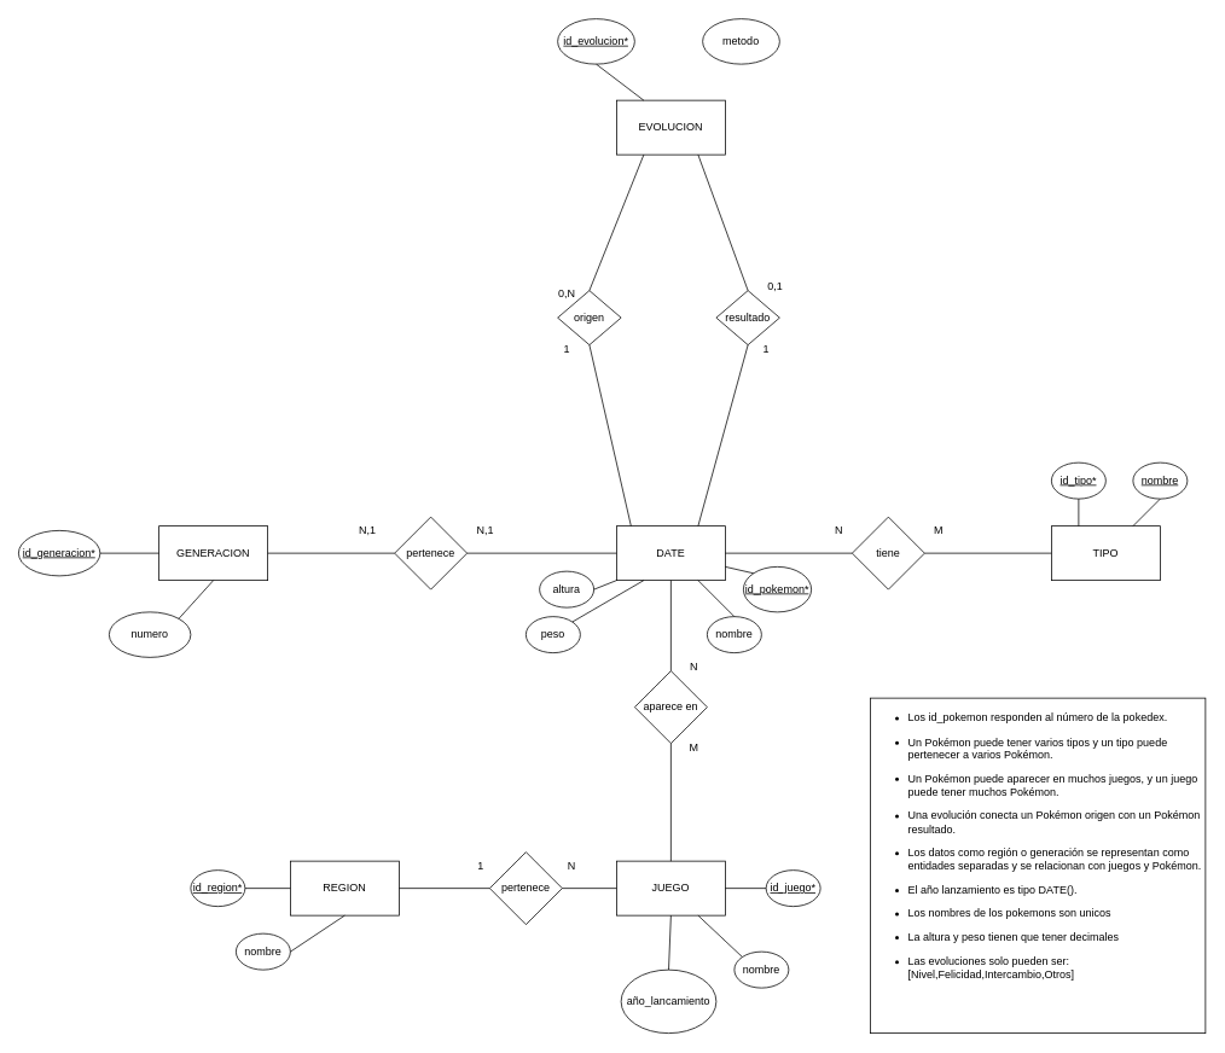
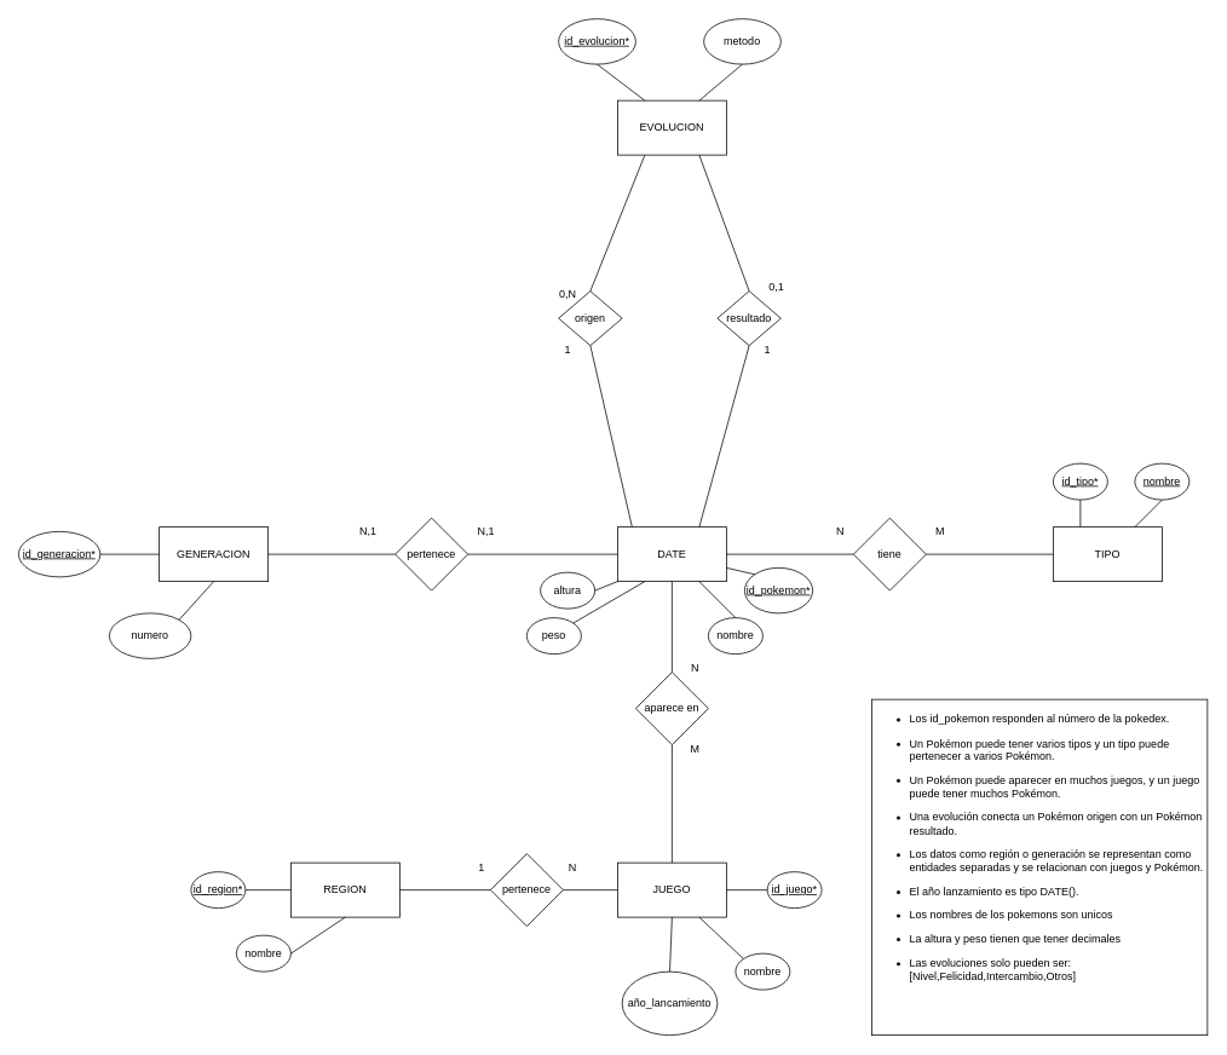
  <mxCell id="0" />
  <mxCell id="1" parent="0" />
  <mxCell id="2" value="DATE" style="rounded=0;whiteSpace=wrap;html=1;" parent="1" vertex="1"><mxGeometry x="680" y="580" width="120" height="60" as="geometry" /></mxCell>
  <mxCell id="3" value="TIPO" style="rounded=0;whiteSpace=wrap;html=1;" parent="1" vertex="1"><mxGeometry x="1160" y="580" width="120" height="60" as="geometry" /></mxCell>
  <mxCell id="4" value="JUEGO" style="rounded=0;whiteSpace=wrap;html=1;" parent="1" vertex="1"><mxGeometry x="680" y="950" width="120" height="60" as="geometry" /></mxCell>
  <mxCell id="5" value="REGION" style="rounded=0;whiteSpace=wrap;html=1;" parent="1" vertex="1"><mxGeometry x="320" y="950" width="120" height="60" as="geometry" /></mxCell>
  <mxCell id="6" value="GENERACION" style="rounded=0;whiteSpace=wrap;html=1;" parent="1" vertex="1"><mxGeometry x="175" y="580" width="120" height="60" as="geometry" /></mxCell>
  <mxCell id="7" value="EVOLUCION" style="rounded=0;whiteSpace=wrap;html=1;" parent="1" vertex="1"><mxGeometry x="680" y="110" width="120" height="60" as="geometry" /></mxCell>
  <mxCell id="8" value="tiene" style="rhombus;whiteSpace=wrap;html=1;" parent="1" vertex="1"><mxGeometry x="940" y="570" width="80" height="80" as="geometry" /></mxCell>
  <mxCell id="9" value="" style="endArrow=none;html=1;rounded=0;exitX=1;exitY=0.5;exitDx=0;exitDy=0;entryX=0;entryY=0.5;entryDx=0;entryDy=0;" parent="1" source="2" target="8" edge="1"><mxGeometry width="50" height="50" relative="1" as="geometry"><mxPoint x="860" y="740" as="sourcePoint" /><mxPoint x="910" y="690" as="targetPoint" /></mxGeometry></mxCell>
  <mxCell id="10" value="" style="endArrow=none;html=1;rounded=0;entryX=0;entryY=0.5;entryDx=0;entryDy=0;exitX=1;exitY=0.5;exitDx=0;exitDy=0;" parent="1" source="8" target="3" edge="1"><mxGeometry width="50" height="50" relative="1" as="geometry"><mxPoint x="900" y="740" as="sourcePoint" /><mxPoint x="950" y="690" as="targetPoint" /></mxGeometry></mxCell>
  <mxCell id="11" value="aparece en" style="rhombus;whiteSpace=wrap;html=1;" parent="1" vertex="1"><mxGeometry x="700" y="740" width="80" height="80" as="geometry" /></mxCell>
  <mxCell id="12" value="" style="endArrow=none;html=1;rounded=0;exitX=0.5;exitY=0;exitDx=0;exitDy=0;" parent="1" source="4" target="11" edge="1"><mxGeometry width="50" height="50" relative="1" as="geometry"><mxPoint x="870" y="820" as="sourcePoint" /><mxPoint x="920" y="770" as="targetPoint" /></mxGeometry></mxCell>
  <mxCell id="13" value="" style="endArrow=none;html=1;rounded=0;entryX=0.5;entryY=1;entryDx=0;entryDy=0;exitX=0.5;exitY=0;exitDx=0;exitDy=0;" parent="1" source="11" target="2" edge="1"><mxGeometry width="50" height="50" relative="1" as="geometry"><mxPoint x="750" y="670" as="sourcePoint" /><mxPoint x="760" y="760" as="targetPoint" /></mxGeometry></mxCell>
  <mxCell id="14" value="pertenece" style="rhombus;whiteSpace=wrap;html=1;" parent="1" vertex="1"><mxGeometry x="540" y="940" width="80" height="80" as="geometry" /></mxCell>
  <mxCell id="15" value="" style="endArrow=none;html=1;rounded=0;entryX=1;entryY=0.5;entryDx=0;entryDy=0;exitX=0;exitY=0.5;exitDx=0;exitDy=0;" parent="1" source="4" target="14" edge="1"><mxGeometry width="50" height="50" relative="1" as="geometry"><mxPoint x="870" y="820" as="sourcePoint" /><mxPoint x="920" y="770" as="targetPoint" /></mxGeometry></mxCell>
  <mxCell id="16" value="" style="endArrow=none;html=1;rounded=0;entryX=1;entryY=0.5;entryDx=0;entryDy=0;exitX=0;exitY=0.5;exitDx=0;exitDy=0;" parent="1" source="14" target="5" edge="1"><mxGeometry width="50" height="50" relative="1" as="geometry"><mxPoint x="870" y="820" as="sourcePoint" /><mxPoint x="920" y="770" as="targetPoint" /></mxGeometry></mxCell>
  <mxCell id="17" value="pertenece" style="rhombus;whiteSpace=wrap;html=1;" parent="1" vertex="1"><mxGeometry x="435" y="570" width="80" height="80" as="geometry" /></mxCell>
  <mxCell id="18" value="" style="endArrow=none;html=1;rounded=0;entryX=0;entryY=0.5;entryDx=0;entryDy=0;exitX=1;exitY=0.5;exitDx=0;exitDy=0;" parent="1" source="6" target="17" edge="1"><mxGeometry width="50" height="50" relative="1" as="geometry"><mxPoint x="505" y="740" as="sourcePoint" /><mxPoint x="555" y="690" as="targetPoint" /></mxGeometry></mxCell>
  <mxCell id="19" value="" style="endArrow=none;html=1;rounded=0;entryX=0;entryY=0.5;entryDx=0;entryDy=0;exitX=1;exitY=0.5;exitDx=0;exitDy=0;" parent="1" source="17" target="2" edge="1"><mxGeometry width="50" height="50" relative="1" as="geometry"><mxPoint x="600" y="740" as="sourcePoint" /><mxPoint x="650" y="690" as="targetPoint" /></mxGeometry></mxCell>
  <mxCell id="20" value="origen" style="rhombus;whiteSpace=wrap;html=1;" parent="1" vertex="1"><mxGeometry x="615" width="70" height="60" as="geometry" y="320" /></mxCell>
  <mxCell id="21" value="resultado" style="rhombus;whiteSpace=wrap;html=1;" parent="1" vertex="1"><mxGeometry x="790" width="70" height="60" as="geometry" y="320" /></mxCell>
  <mxCell id="22" value="" style="endArrow=none;html=1;rounded=0;entryX=0.5;entryY=1;entryDx=0;entryDy=0;exitX=0.133;exitY=0;exitDx=0;exitDy=0;exitPerimeter=0;" parent="1" source="2" target="20" edge="1"><mxGeometry width="50" height="50" relative="1" as="geometry"><mxPoint x="670" y="740" as="sourcePoint" /><mxPoint x="720" y="690" as="targetPoint" /></mxGeometry></mxCell>
  <mxCell id="23" value="" style="endArrow=none;html=1;rounded=0;entryX=0.5;entryY=1;entryDx=0;entryDy=0;exitX=0.75;exitY=0;exitDx=0;exitDy=0;" parent="1" source="2" target="21" edge="1"><mxGeometry width="50" height="50" relative="1" as="geometry"><mxPoint x="670" y="740" as="sourcePoint" /><mxPoint x="720" y="690" as="targetPoint" /></mxGeometry></mxCell>
  <mxCell id="24" value="" style="endArrow=none;html=1;rounded=0;entryX=0.25;entryY=1;entryDx=0;entryDy=0;exitX=0.5;exitY=0;exitDx=0;exitDy=0;" parent="1" source="20" target="7" edge="1"><mxGeometry width="50" height="50" relative="1" as="geometry"><mxPoint x="670" y="600" as="sourcePoint" /><mxPoint x="720" y="550" as="targetPoint" /></mxGeometry></mxCell>
  <mxCell id="25" value="" style="endArrow=none;html=1;rounded=0;entryX=0.75;entryY=1;entryDx=0;entryDy=0;exitX=0.5;exitY=0;exitDx=0;exitDy=0;" parent="1" source="21" target="7" edge="1"><mxGeometry width="50" height="50" relative="1" as="geometry"><mxPoint x="670" y="600" as="sourcePoint" /><mxPoint x="720" y="550" as="targetPoint" /></mxGeometry></mxCell>
  <mxCell id="26" value="N" style="text;html=1;align=center;verticalAlign=middle;resizable=0;points=[];autosize=1;strokeColor=none;fillColor=none;" parent="1" vertex="1"><mxGeometry x="910" y="570" width="30" height="30" as="geometry" /></mxCell>
  <mxCell id="27" value="M" style="text;html=1;align=center;verticalAlign=middle;resizable=0;points=[];autosize=1;strokeColor=none;fillColor=none;" parent="1" vertex="1"><mxGeometry x="1020" y="570" width="30" height="30" as="geometry" /></mxCell>
  <mxCell id="28" value="N" style="text;html=1;align=center;verticalAlign=middle;resizable=0;points=[];autosize=1;strokeColor=none;fillColor=none;" parent="1" vertex="1"><mxGeometry x="750" y="720" width="30" height="30" as="geometry" /></mxCell>
  <mxCell id="29" value="M" style="text;html=1;align=center;verticalAlign=middle;resizable=0;points=[];autosize=1;strokeColor=none;fillColor=none;" parent="1" vertex="1"><mxGeometry x="750" y="810" width="30" height="30" as="geometry" /></mxCell>
  <mxCell id="30" value="N" style="text;html=1;align=center;verticalAlign=middle;resizable=0;points=[];autosize=1;strokeColor=none;fillColor=none;" parent="1" vertex="1"><mxGeometry x="615" y="940" width="30" height="30" as="geometry" /></mxCell>
  <mxCell id="31" value="1" style="text;html=1;align=center;verticalAlign=middle;resizable=0;points=[];autosize=1;strokeColor=none;fillColor=none;" parent="1" vertex="1"><mxGeometry x="515" y="940" width="30" height="30" as="geometry" /></mxCell>
  <mxCell id="32" value="N,1" style="text;html=1;align=center;verticalAlign=middle;resizable=0;points=[];autosize=1;strokeColor=none;fillColor=none;" parent="1" vertex="1"><mxGeometry x="515" y="570" width="40" height="30" as="geometry" /></mxCell>
  <mxCell id="33" value="N,1" style="text;html=1;align=center;verticalAlign=middle;resizable=0;points=[];autosize=1;strokeColor=none;fillColor=none;" parent="1" vertex="1"><mxGeometry x="385" y="570" width="40" height="30" as="geometry" /></mxCell>
  <mxCell id="34" value="1" style="text;html=1;align=center;verticalAlign=middle;resizable=0;points=[];autosize=1;strokeColor=none;fillColor=none;" parent="1" vertex="1"><mxGeometry x="610" y="370" width="30" height="30" as="geometry" /></mxCell>
  <mxCell id="35" value="0,N" style="text;html=1;align=center;verticalAlign=middle;resizable=0;points=[];autosize=1;strokeColor=none;fillColor=none;" parent="1" vertex="1"><mxGeometry x="605" y="308" width="40" height="30" as="geometry" /></mxCell>
  <mxCell id="36" value="0,1" style="text;html=1;align=center;verticalAlign=middle;resizable=0;points=[];autosize=1;strokeColor=none;fillColor=none;" parent="1" vertex="1"><mxGeometry x="835" y="300" width="40" height="30" as="geometry" /></mxCell>
  <mxCell id="37" value="1" style="text;html=1;align=center;verticalAlign=middle;resizable=0;points=[];autosize=1;strokeColor=none;fillColor=none;" parent="1" vertex="1"><mxGeometry x="830" y="370" width="30" height="30" as="geometry" /></mxCell>
  <mxCell id="38" value="&lt;u&gt;id_pokemon*&lt;/u&gt;" style="ellipse;whiteSpace=wrap;html=1;" parent="1" vertex="1"><mxGeometry x="820" y="625" width="75" height="50" as="geometry" /></mxCell>
  <mxCell id="39" value="nombre" style="ellipse;whiteSpace=wrap;html=1;" parent="1" vertex="1"><mxGeometry x="780" y="680" width="60" height="40" as="geometry" /></mxCell>
  <mxCell id="40" value="altura" style="ellipse;whiteSpace=wrap;html=1;" parent="1" vertex="1"><mxGeometry x="595" y="630" width="60" height="40" as="geometry" /></mxCell>
  <mxCell id="41" value="peso" style="ellipse;whiteSpace=wrap;html=1;" parent="1" vertex="1"><mxGeometry x="580" y="680" width="60" height="40" as="geometry" /></mxCell>
  <mxCell id="42" value="" style="endArrow=none;html=1;rounded=0;entryX=0;entryY=1;entryDx=0;entryDy=0;exitX=1;exitY=0.5;exitDx=0;exitDy=0;" parent="1" source="40" target="2" edge="1"><mxGeometry width="50" height="50" relative="1" as="geometry"><mxPoint x="620" y="500" as="sourcePoint" /><mxPoint x="670" y="450" as="targetPoint" /></mxGeometry></mxCell>
  <mxCell id="43" value="" style="endArrow=none;html=1;rounded=0;entryX=0.25;entryY=1;entryDx=0;entryDy=0;exitX=1;exitY=0;exitDx=0;exitDy=0;" parent="1" source="41" target="2" edge="1"><mxGeometry width="50" height="50" relative="1" as="geometry"><mxPoint x="620" y="500" as="sourcePoint" /><mxPoint x="670" y="450" as="targetPoint" /></mxGeometry></mxCell>
  <mxCell id="44" value="" style="endArrow=none;html=1;rounded=0;entryX=0.5;entryY=0;entryDx=0;entryDy=0;exitX=0.75;exitY=1;exitDx=0;exitDy=0;" parent="1" source="2" target="39" edge="1"><mxGeometry width="50" height="50" relative="1" as="geometry"><mxPoint x="620" y="500" as="sourcePoint" /><mxPoint x="670" y="450" as="targetPoint" /></mxGeometry></mxCell>
  <mxCell id="45" value="" style="endArrow=none;html=1;rounded=0;entryX=0;entryY=0;entryDx=0;entryDy=0;exitX=1;exitY=0.75;exitDx=0;exitDy=0;" parent="1" source="2" target="38" edge="1"><mxGeometry width="50" height="50" relative="1" as="geometry"><mxPoint x="620" y="500" as="sourcePoint" /><mxPoint x="670" y="450" as="targetPoint" /></mxGeometry></mxCell>
  <mxCell id="46" value="&lt;u&gt;id_tipo*&lt;/u&gt;" style="ellipse;whiteSpace=wrap;html=1;" parent="1" vertex="1"><mxGeometry x="1160" y="510" width="60" height="40" as="geometry" /></mxCell>
  <mxCell id="47" value="&lt;u&gt;nombre&lt;/u&gt;" style="ellipse;whiteSpace=wrap;html=1;" parent="1" vertex="1"><mxGeometry x="1250" y="510" width="60" height="40" as="geometry" /></mxCell>
  <mxCell id="48" value="" style="endArrow=none;html=1;rounded=0;entryX=0.5;entryY=1;entryDx=0;entryDy=0;exitX=0.25;exitY=0;exitDx=0;exitDy=0;" parent="1" source="3" target="46" edge="1"><mxGeometry width="50" height="50" relative="1" as="geometry"><mxPoint x="1060" y="600" as="sourcePoint" /><mxPoint x="1110" y="550" as="targetPoint" /></mxGeometry></mxCell>
  <mxCell id="49" value="" style="endArrow=none;html=1;rounded=0;entryX=0.5;entryY=1;entryDx=0;entryDy=0;exitX=0.75;exitY=0;exitDx=0;exitDy=0;" parent="1" source="3" target="47" edge="1"><mxGeometry width="50" height="50" relative="1" as="geometry"><mxPoint x="1060" y="600" as="sourcePoint" /><mxPoint x="1110" y="550" as="targetPoint" /></mxGeometry></mxCell>
  <mxCell id="50" value="&lt;u&gt;id_juego*&lt;/u&gt;" style="ellipse;whiteSpace=wrap;html=1;" parent="1" vertex="1"><mxGeometry x="845" y="960" width="60" height="40" as="geometry" /></mxCell>
  <mxCell id="51" value="nombre" style="ellipse;whiteSpace=wrap;html=1;" parent="1" vertex="1"><mxGeometry x="810" y="1050" width="60" height="40" as="geometry" /></mxCell>
  <mxCell id="52" value="año_lancamiento" style="ellipse;whiteSpace=wrap;html=1;" parent="1" vertex="1"><mxGeometry x="685" y="1070" width="105" height="70" as="geometry" /></mxCell>
  <mxCell id="53" value="" style="endArrow=none;html=1;rounded=0;entryX=0;entryY=0.5;entryDx=0;entryDy=0;exitX=1;exitY=0.5;exitDx=0;exitDy=0;" parent="1" source="4" target="50" edge="1"><mxGeometry width="50" height="50" relative="1" as="geometry"><mxPoint x="750" y="900" as="sourcePoint" /><mxPoint x="800" y="850" as="targetPoint" /></mxGeometry></mxCell>
  <mxCell id="54" value="" style="endArrow=none;html=1;rounded=0;entryX=0;entryY=0;entryDx=0;entryDy=0;exitX=0.75;exitY=1;exitDx=0;exitDy=0;" parent="1" source="4" target="51" edge="1"><mxGeometry width="50" height="50" relative="1" as="geometry"><mxPoint x="750" y="900" as="sourcePoint" /><mxPoint x="800" y="850" as="targetPoint" /></mxGeometry></mxCell>
  <mxCell id="55" value="" style="endArrow=none;html=1;rounded=0;entryX=0.5;entryY=0;entryDx=0;entryDy=0;exitX=0.5;exitY=1;exitDx=0;exitDy=0;" parent="1" source="4" target="52" edge="1"><mxGeometry width="50" height="50" relative="1" as="geometry"><mxPoint x="750" y="900" as="sourcePoint" /><mxPoint x="800" y="850" as="targetPoint" /></mxGeometry></mxCell>
  <mxCell id="56" value="&lt;u&gt;id_region*&lt;/u&gt;" style="ellipse;whiteSpace=wrap;html=1;" parent="1" vertex="1"><mxGeometry x="210" y="960" width="60" height="40" as="geometry" /></mxCell>
  <mxCell id="57" value="nombre" style="ellipse;whiteSpace=wrap;html=1;" parent="1" vertex="1"><mxGeometry x="260" y="1030" width="60" height="40" as="geometry" /></mxCell>
  <mxCell id="58" value="" style="endArrow=none;html=1;rounded=0;entryX=0;entryY=0.5;entryDx=0;entryDy=0;exitX=1;exitY=0.5;exitDx=0;exitDy=0;" parent="1" source="56" target="5" edge="1"><mxGeometry width="50" height="50" relative="1" as="geometry"><mxPoint x="290" y="1000" as="sourcePoint" /><mxPoint x="340" y="950" as="targetPoint" /></mxGeometry></mxCell>
  <mxCell id="59" value="" style="endArrow=none;html=1;rounded=0;entryX=0.5;entryY=1;entryDx=0;entryDy=0;exitX=1;exitY=0.5;exitDx=0;exitDy=0;" parent="1" source="57" target="5" edge="1"><mxGeometry width="50" height="50" relative="1" as="geometry"><mxPoint x="290" y="1000" as="sourcePoint" /><mxPoint x="340" y="950" as="targetPoint" /></mxGeometry></mxCell>
  <mxCell id="60" value="&lt;u&gt;id_evolucion*&lt;/u&gt;" style="ellipse;whiteSpace=wrap;html=1;" parent="1" vertex="1"><mxGeometry x="615" y="20" width="85" height="50" as="geometry" /></mxCell>
  <mxCell id="61" value="metodo" style="ellipse;whiteSpace=wrap;html=1;" parent="1" vertex="1"><mxGeometry x="775" y="20" width="85" height="50" as="geometry" /></mxCell>
+ <mxCell id="62" value="" style="endArrow=none;html=1;rounded=0;entryX=0.5;entryY=1;entryDx=0;entryDy=0;exitX=0.75;exitY=0;exitDx=0;exitDy=0;" parent="1" source="7" target="61" edge="1"><mxGeometry width="50" height="50" relative="1" as="geometry"><mxPoint x="770" y="200" as="sourcePoint" /><mxPoint x="820" y="150" as="targetPoint" /></mxGeometry></mxCell>
  <mxCell id="63" value="" style="endArrow=none;html=1;rounded=0;entryX=0.5;entryY=1;entryDx=0;entryDy=0;exitX=0.25;exitY=0;exitDx=0;exitDy=0;" parent="1" source="7" target="60" edge="1"><mxGeometry width="50" height="50" relative="1" as="geometry"><mxPoint x="770" y="300" as="sourcePoint" /><mxPoint x="820" y="250" as="targetPoint" /></mxGeometry></mxCell>
  <mxCell id="64" value="&lt;u&gt;id_generacion*&lt;/u&gt;" style="ellipse;whiteSpace=wrap;html=1;" parent="1" vertex="1"><mxGeometry x="20" y="585" width="90" height="50" as="geometry" /></mxCell>
  <mxCell id="65" value="numero" style="ellipse;whiteSpace=wrap;html=1;" parent="1" vertex="1"><mxGeometry x="120" y="675" width="90" height="50" as="geometry" /></mxCell>
  <mxCell id="66" value="" style="endArrow=none;html=1;rounded=0;entryX=0;entryY=0.5;entryDx=0;entryDy=0;exitX=1;exitY=0.5;exitDx=0;exitDy=0;" parent="1" source="64" target="6" edge="1"><mxGeometry width="50" height="50" relative="1" as="geometry"><mxPoint x="160" y="700" as="sourcePoint" /><mxPoint x="210" y="650" as="targetPoint" /></mxGeometry></mxCell>
  <mxCell id="67" value="" style="endArrow=none;html=1;rounded=0;entryX=0.5;entryY=1;entryDx=0;entryDy=0;exitX=1;exitY=0;exitDx=0;exitDy=0;" parent="1" source="65" target="6" edge="1"><mxGeometry width="50" height="50" relative="1" as="geometry"><mxPoint x="160" y="700" as="sourcePoint" /><mxPoint x="210" y="650" as="targetPoint" /></mxGeometry></mxCell>
  <mxCell id="68" value="&lt;ul&gt;&lt;li&gt;Los id_pokemon responden al número de la pokedex.&lt;/li&gt;&lt;/ul&gt;&lt;div&gt;&lt;ul&gt;&lt;li data-end=&quot;861&quot; data-start=&quot;774&quot;&gt;&lt;p data-end=&quot;861&quot; data-start=&quot;777&quot;&gt;&lt;span data-end=&quot;861&quot; data-start=&quot;777&quot;&gt;Un Pokémon puede tener varios tipos y un tipo puede pertenecer a varios Pokémon.&lt;/span&gt;&lt;/p&gt;&lt;/li&gt;&lt;li data-end=&quot;861&quot; data-start=&quot;774&quot;&gt;&lt;p data-end=&quot;861&quot; data-start=&quot;777&quot;&gt;&lt;span style=&quot;background-color: transparent; color: light-dark(rgb(0, 0, 0), rgb(255, 255, 255));&quot;&gt;Un Pokémon puede aparecer en muchos juegos, y un juego puede tener muchos Pokémon.&lt;/span&gt;&lt;/p&gt;&lt;/li&gt;&lt;li data-end=&quot;1026&quot; data-start=&quot;954&quot;&gt;&lt;p data-end=&quot;1026&quot; data-start=&quot;957&quot;&gt;&lt;span data-end=&quot;1026&quot; data-start=&quot;957&quot;&gt;Una evolución conecta un Pokémon origen con un Pokémon resultado.&lt;/span&gt;&lt;/p&gt;&lt;/li&gt;&lt;li data-end=&quot;1147&quot; data-start=&quot;1028&quot;&gt;&lt;p data-end=&quot;1147&quot; data-start=&quot;1031&quot;&gt;&lt;span data-end=&quot;1147&quot; data-start=&quot;1031&quot;&gt;Los datos como región o generación se representan como entidades separadas y se relacionan con juegos y Pokémon.&lt;/span&gt;&lt;/p&gt;&lt;/li&gt;&lt;li data-end=&quot;1147&quot; data-start=&quot;1028&quot;&gt;&lt;p data-end=&quot;1147&quot; data-start=&quot;1031&quot;&gt;&lt;span data-end=&quot;1147&quot; data-start=&quot;1031&quot;&gt;El año lanzamiento es tipo DATE().&lt;/span&gt;&lt;/p&gt;&lt;/li&gt;&lt;li data-end=&quot;1147&quot; data-start=&quot;1028&quot;&gt;&lt;p data-end=&quot;1147&quot; data-start=&quot;1031&quot;&gt;&lt;span data-end=&quot;1147&quot; data-start=&quot;1031&quot;&gt;Los nombres de los pokemons son unicos&lt;/span&gt;&lt;/p&gt;&lt;/li&gt;&lt;li data-end=&quot;1147&quot; data-start=&quot;1028&quot;&gt;&lt;p data-end=&quot;1147&quot; data-start=&quot;1031&quot;&gt;&lt;span data-end=&quot;1147&quot; data-start=&quot;1031&quot;&gt;La altura y peso tienen que tener decimales&lt;/span&gt;&lt;/p&gt;&lt;/li&gt;&lt;li data-end=&quot;1147&quot; data-start=&quot;1028&quot;&gt;&lt;p data-end=&quot;1147&quot; data-start=&quot;1031&quot;&gt;&lt;span data-end=&quot;1147&quot; data-start=&quot;1031&quot;&gt;Las evoluciones solo pueden ser: [Nivel,Felicidad,Intercambio,Otros]&lt;/span&gt;&lt;/p&gt;&lt;/li&gt;&lt;/ul&gt;&lt;br&gt;&lt;br&gt;&lt;/div&gt;&lt;div&gt;&lt;br&gt;&lt;/div&gt;" style="whiteSpace=wrap;html=1;aspect=fixed;align=left;" parent="1" vertex="1"><mxGeometry x="960" y="770" width="370" height="370" as="geometry" /></mxCell>
